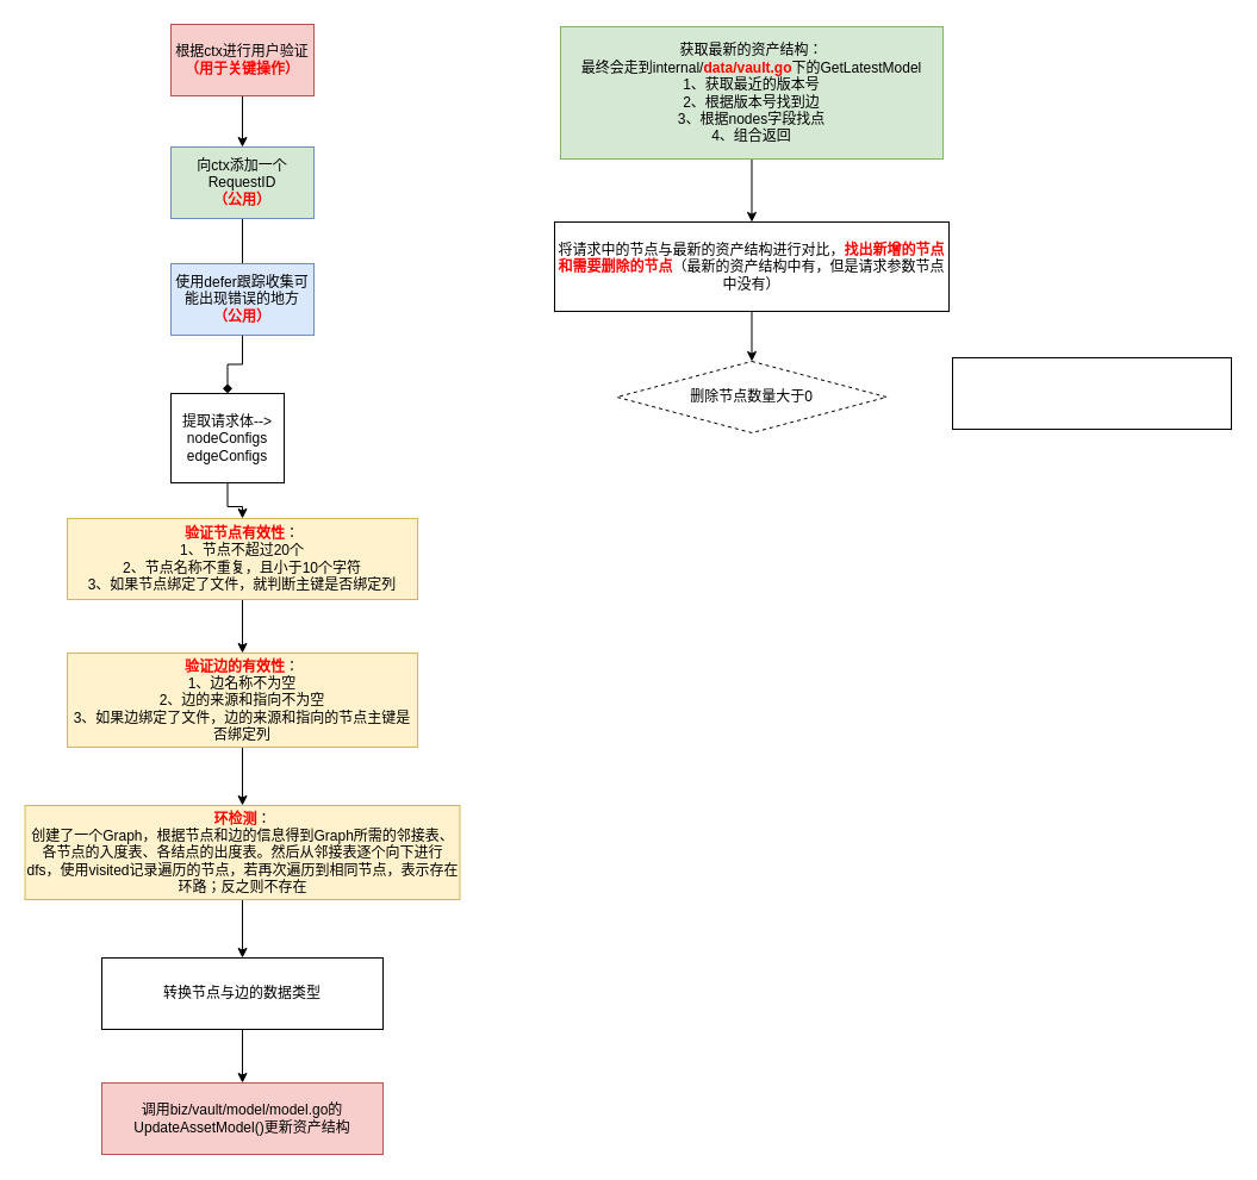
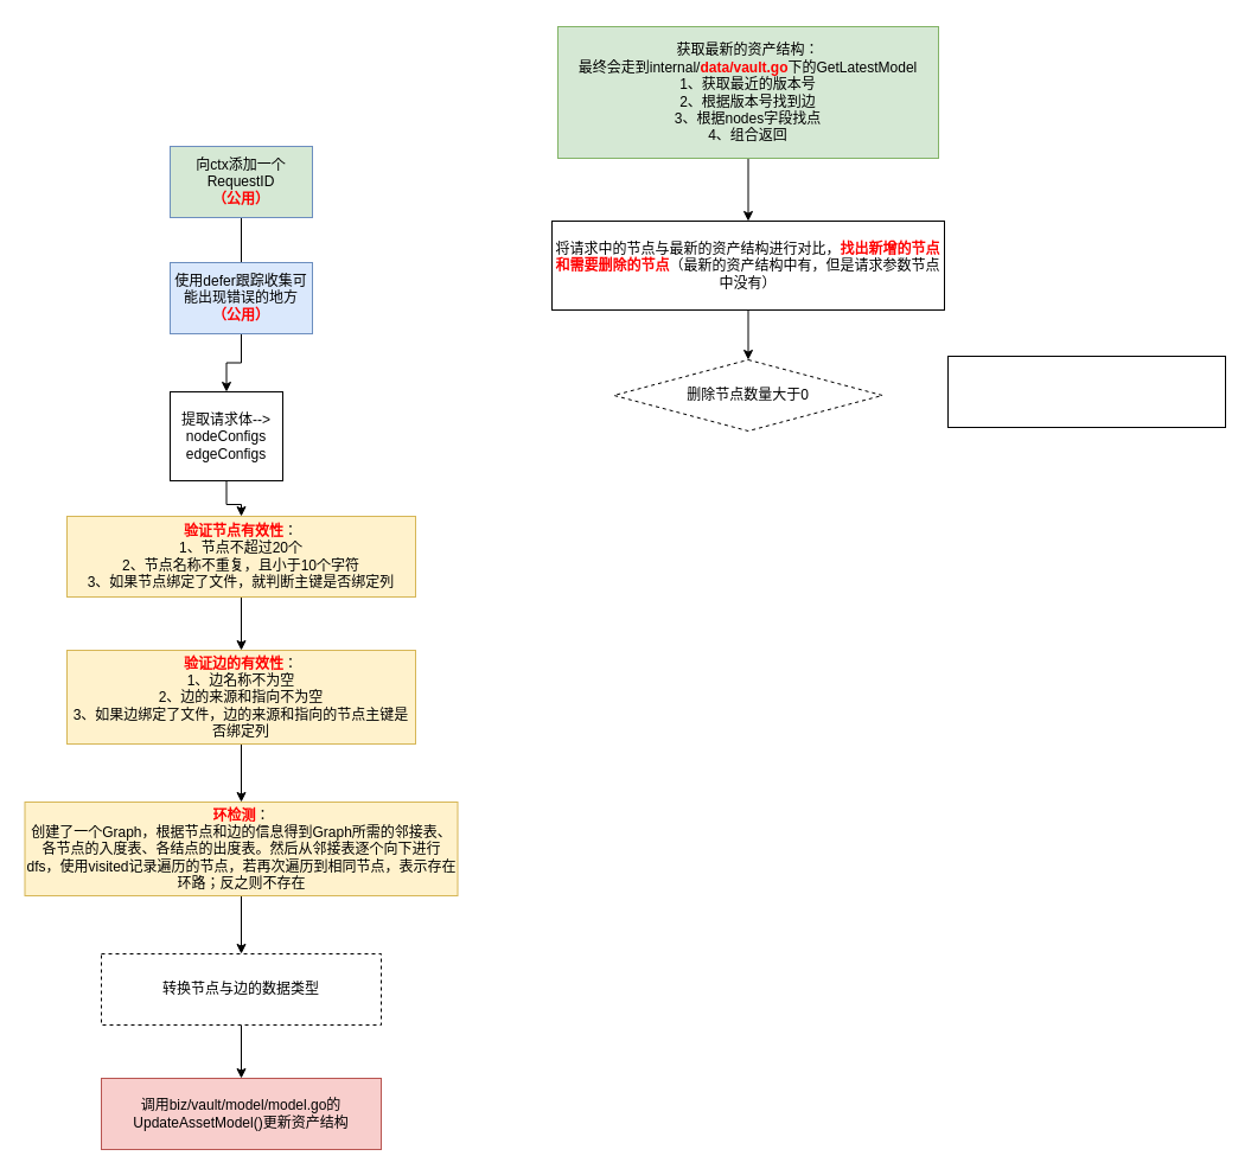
  <mxCell id="0" />
  <mxCell id="1" parent="0" />
- <mxCell id="2" style="edgeStyle=orthogonalEdgeStyle;rounded=0;orthogonalLoop=1;jettySize=auto;html=1;" edge="1" parent="1" source="3" target="5"><mxGeometry relative="1" as="geometry" /></mxCell>
- <mxCell id="3" value="根据ctx进行用户验证&lt;div&gt;&lt;b&gt;&lt;font color=&quot;#ff0000&quot;&gt;（用于关键操作）&lt;/font&gt;&lt;/b&gt;&lt;/div&gt;" style="rounded=0;whiteSpace=wrap;html=1;fillColor=#f8cecc;strokeColor=#b85450;" vertex="1" parent="1"><mxGeometry x="143" y="20" width="120" height="60" as="geometry" /></mxCell>
  <mxCell id="4" style="edgeStyle=orthogonalEdgeStyle;rounded=0;orthogonalLoop=1;jettySize=auto;html=1;endArrow=none;" edge="1" parent="1" source="5" target="7"><mxGeometry relative="1" as="geometry" /></mxCell>
  <mxCell id="5" value="向ctx添加一个RequestID&lt;div&gt;&lt;b&gt;&lt;font color=&quot;#ff0000&quot;&gt;（公用）&lt;/font&gt;&lt;/b&gt;&lt;/div&gt;" style="rounded=0;whiteSpace=wrap;html=1;fillColor=#d5e8d4;strokeColor=#6c8ebf;" vertex="1" parent="1"><mxGeometry x="143" y="123" width="120" height="60" as="geometry" /></mxCell>
- <mxCell id="6" style="edgeStyle=orthogonalEdgeStyle;rounded=0;orthogonalLoop=1;jettySize=auto;html=1;endArrow=diamond;" edge="1" parent="1" source="7" target="9"><mxGeometry relative="1" as="geometry" /></mxCell>
+ <mxCell id="6" style="edgeStyle=orthogonalEdgeStyle;rounded=0;orthogonalLoop=1;jettySize=auto;html=1;" edge="1" parent="1" source="7" target="9"><mxGeometry relative="1" as="geometry" /></mxCell>
  <mxCell id="7" value="使用defer跟踪收集可能出现错误的地方&lt;div&gt;&lt;font color=&quot;#ff0000&quot;&gt;&lt;b&gt;（公用）&lt;/b&gt;&lt;/font&gt;&lt;/div&gt;" style="rounded=0;whiteSpace=wrap;html=1;fillColor=#dae8fc;strokeColor=#6c8ebf;" vertex="1" parent="1"><mxGeometry x="143" y="221" width="120" height="60" as="geometry" /></mxCell>
  <mxCell id="8" style="edgeStyle=orthogonalEdgeStyle;rounded=0;orthogonalLoop=1;jettySize=auto;html=1;" edge="1" parent="1" source="9" target="11"><mxGeometry relative="1" as="geometry" /></mxCell>
  <mxCell id="9" value="提取请求体--&amp;gt;&lt;div&gt;nodeConfigs&lt;/div&gt;&lt;div&gt;edgeConfigs&lt;/div&gt;" style="rounded=0;whiteSpace=wrap;html=1;" vertex="1" parent="1"><mxGeometry x="143" y="330" width="95" height="75" as="geometry" /></mxCell>
  <mxCell id="10" style="edgeStyle=orthogonalEdgeStyle;rounded=0;orthogonalLoop=1;jettySize=auto;html=1;" edge="1" parent="1" source="11" target="13"><mxGeometry relative="1" as="geometry" /></mxCell>
  <mxCell id="11" value="&lt;font color=&quot;#ff0000&quot;&gt;&lt;b&gt;验证节点有效性&lt;/b&gt;&lt;/font&gt;：&lt;div&gt;1、节点不超过20个&lt;/div&gt;&lt;div&gt;2、节点名称不重复，且小于10个字符&lt;/div&gt;&lt;div&gt;3、如果节点绑定了文件，就判断主键是否绑定列&lt;/div&gt;" style="rounded=0;whiteSpace=wrap;html=1;fillColor=#fff2cc;strokeColor=#d6b656;" vertex="1" parent="1"><mxGeometry x="56" y="435" width="294" height="68" as="geometry" /></mxCell>
  <mxCell id="12" style="edgeStyle=orthogonalEdgeStyle;rounded=0;orthogonalLoop=1;jettySize=auto;html=1;entryX=0.5;entryY=0;entryDx=0;entryDy=0;" edge="1" parent="1" source="13" target="15"><mxGeometry relative="1" as="geometry" /></mxCell>
  <mxCell id="13" value="&lt;b&gt;&lt;font color=&quot;#ff0000&quot;&gt;验证边的有效性&lt;/font&gt;&lt;/b&gt;：&lt;div&gt;1、边名称不为空&lt;/div&gt;&lt;div&gt;2、边的来源和指向不为空&lt;/div&gt;&lt;div&gt;3、如果边绑定了文件，边的来源和指向的节点主键是否绑定列&lt;/div&gt;" style="rounded=0;whiteSpace=wrap;html=1;fillColor=#fff2cc;strokeColor=#d6b656;" vertex="1" parent="1"><mxGeometry x="56" y="548" width="294" height="79" as="geometry" /></mxCell>
  <mxCell id="14" style="edgeStyle=orthogonalEdgeStyle;rounded=0;orthogonalLoop=1;jettySize=auto;html=1;entryX=0.5;entryY=0;entryDx=0;entryDy=0;" edge="1" parent="1" source="15" target="17"><mxGeometry relative="1" as="geometry" /></mxCell>
  <mxCell id="15" value="&lt;b&gt;&lt;font color=&quot;#ff0000&quot;&gt;环检测&lt;/font&gt;&lt;/b&gt;：&lt;div&gt;创建了一个Graph，根据节点和边的信息得到Graph所需的邻接表、各节点的入度表、各结点的出度表。然后从邻接表逐个向下进行dfs，使用visited记录遍历的节点，若再次遍历到相同节点，表示存在环路；反之则不存在&lt;/div&gt;" style="rounded=0;whiteSpace=wrap;html=1;fillColor=#fff2cc;strokeColor=#d6b656;" vertex="1" parent="1"><mxGeometry x="20.5" y="676" width="365" height="79" as="geometry" /></mxCell>
  <mxCell id="16" style="edgeStyle=orthogonalEdgeStyle;rounded=0;orthogonalLoop=1;jettySize=auto;html=1;" edge="1" parent="1" source="17" target="18"><mxGeometry relative="1" as="geometry" /></mxCell>
- <mxCell id="17" value="转换节点与边的数据类型" style="rounded=0;whiteSpace=wrap;html=1;" vertex="1" parent="1"><mxGeometry x="85" y="804" width="236" height="60" as="geometry" /></mxCell>
+ <mxCell id="17" value="转换节点与边的数据类型" style="rounded=0;whiteSpace=wrap;html=1;dashed=1;" vertex="1" parent="1"><mxGeometry x="85" y="804" width="236" height="60" as="geometry" /></mxCell>
  <mxCell id="18" value="调用biz/vault/model/model.go的UpdateAssetModel()更新资产结构" style="rounded=0;whiteSpace=wrap;html=1;fillColor=#f8cecc;strokeColor=#b85450;" vertex="1" parent="1"><mxGeometry x="85" y="909" width="236" height="60" as="geometry" /></mxCell>
  <mxCell id="19" style="edgeStyle=orthogonalEdgeStyle;rounded=0;orthogonalLoop=1;jettySize=auto;html=1;entryX=0.5;entryY=0;entryDx=0;entryDy=0;" edge="1" parent="1" source="20" target="22"><mxGeometry relative="1" as="geometry" /></mxCell>
  <mxCell id="20" value="获取最新的资产结构：&lt;div&gt;最终会走到internal/&lt;b&gt;&lt;font color=&quot;#ff0000&quot;&gt;data/vault.go&lt;/font&gt;&lt;/b&gt;下的&lt;span style=&quot;background-color: initial;&quot;&gt;GetLatestModel&lt;/span&gt;&lt;/div&gt;&lt;div&gt;&lt;span style=&quot;background-color: initial;&quot;&gt;1、获取最近的版本号&lt;/span&gt;&lt;/div&gt;&lt;div&gt;&lt;span style=&quot;background-color: initial;&quot;&gt;2、根据版本号找到边&lt;/span&gt;&lt;/div&gt;&lt;div&gt;&lt;span style=&quot;background-color: initial;&quot;&gt;3、根据nodes字段找点&lt;/span&gt;&lt;/div&gt;&lt;div&gt;&lt;span style=&quot;background-color: initial;&quot;&gt;4、组合返回&lt;/span&gt;&lt;/div&gt;" style="rounded=0;whiteSpace=wrap;html=1;fillColor=#d5e8d4;strokeColor=#82b366;" vertex="1" parent="1"><mxGeometry x="470" y="22" width="321" height="111" as="geometry" /></mxCell>
  <mxCell id="21" style="edgeStyle=orthogonalEdgeStyle;rounded=0;orthogonalLoop=1;jettySize=auto;html=1;entryX=0.5;entryY=0;entryDx=0;entryDy=0;" edge="1" parent="1" source="22" target="23"><mxGeometry relative="1" as="geometry"><mxPoint x="630.5" y="306" as="targetPoint" /></mxGeometry></mxCell>
  <mxCell id="22" value="将请求中的节点与最新的资产结构进行对比，&lt;b&gt;&lt;font color=&quot;#ff0000&quot;&gt;找出新增的节点和需要删除的节点&lt;/font&gt;&lt;/b&gt;（最新的资产结构中有，但是请求参数节点中没有）" style="rounded=0;whiteSpace=wrap;html=1;" vertex="1" parent="1"><mxGeometry x="465" y="186" width="331" height="75" as="geometry" /></mxCell>
  <mxCell id="23" value="删除节点数量大于0" style="rhombus;whiteSpace=wrap;html=1;dashed=1;" vertex="1" parent="1"><mxGeometry x="517.25" y="303" width="226.5" height="60" as="geometry" /></mxCell>
  <mxCell id="24" value="" style="rounded=0;whiteSpace=wrap;html=1;" vertex="1" parent="1"><mxGeometry x="799" y="300" width="234" height="60" as="geometry" /></mxCell>
